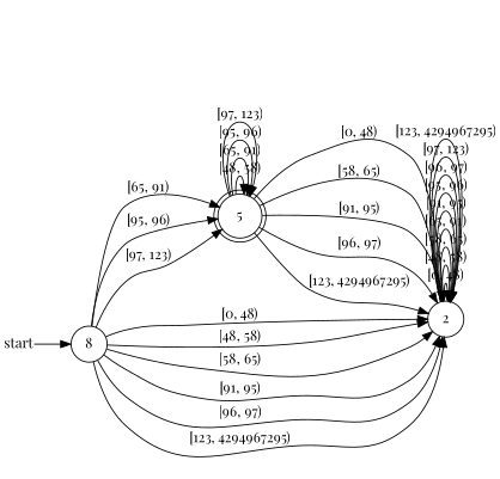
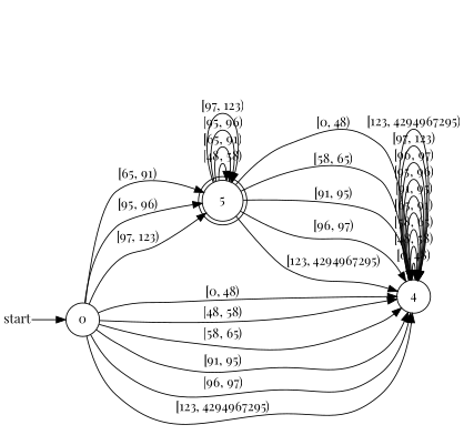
  digraph {
    fontname="Playfair Display"
    rankdir=LR
    node [fontname="Playfair Display" shape=circle]
    edge [fontname="Playfair Display"]
    n1 [label=start shape=plain]
-   n2 [label=8]
+   n2 [label=0]
    n3 [label=5 shape=doublecircle]
-   n4 [label=2]
+   n4 [label=4]
    n1 -> n2
    n2 -> n3 [label="[65, 91)"]
    n2 -> n3 [label="[95, 96)"]
    n2 -> n3 [label="[97, 123)"]
    n2 -> n4 [label="[0, 48)"]
    n2 -> n4 [label="[48, 58)"]
    n2 -> n4 [label="[58, 65)"]
    n2 -> n4 [label="[91, 95)"]
    n2 -> n4 [label="[96, 97)"]
    n2 -> n4 [label="[123, 4294967295)"]
    n3 -> n3 [label="[48, 58)"]
    n3 -> n3 [label="[65, 91)"]
    n3 -> n3 [label="[95, 96)"]
    n3 -> n3 [label="[97, 123)"]
    n3 -> n4 [label="[0, 48)"]
    n3 -> n4 [label="[58, 65)"]
    n3 -> n4 [label="[91, 95)"]
    n3 -> n4 [label="[96, 97)"]
    n3 -> n4 [label="[123, 4294967295)"]
    n4 -> n4 [label="[0, 48)"]
    n4 -> n4 [label="[48, 58)"]
    n4 -> n4 [label="[58, 65)"]
    n4 -> n4 [label="[65, 91)"]
    n4 -> n4 [label="[91, 95)"]
    n4 -> n4 [label="[95, 96)"]
    n4 -> n4 [label="[96, 97)"]
    n4 -> n4 [label="[97, 123)"]
    n4 -> n4 [label="[123, 4294967295)"]
  }
